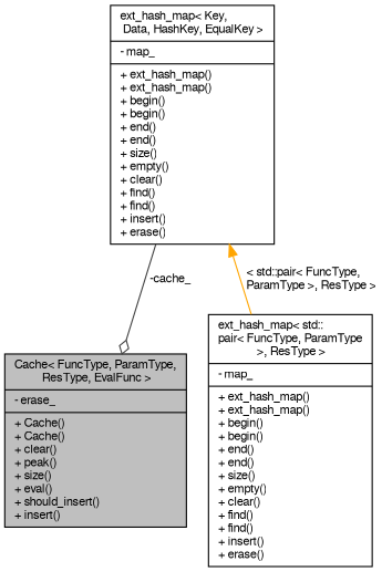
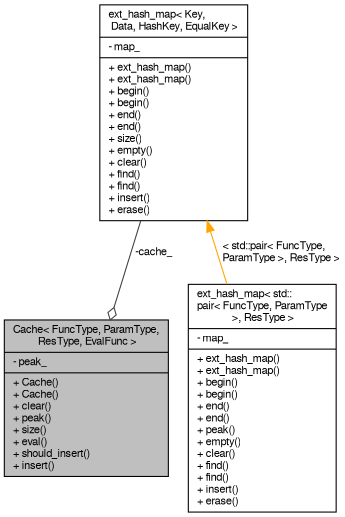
  digraph {
    node [color=black fillcolor=white fontname=FreeSans fontsize=10 shape=record style=filled]
    edge [fontname=FreeSans fontsize=10 labelfontname=FreeSans labelfontsize=10 style=solid]
-   n1 [fillcolor=grey75 fontcolor=black height=0.2 label="{Cache\< FuncType, ParamType,\l ResType, EvalFunc \>\n|- erase_\l|+ Cache()\l+ Cache()\l+ clear()\l+ peak()\l+ size()\l+ eval()\l+ should_insert()\l+ insert()\l}" width=0.4]
-   n2 [height=0.2 label="{ext_hash_map\< std::\lpair\< FuncType, ParamType\l \>, ResType \>\n|- map_\l|+ ext_hash_map()\l+ ext_hash_map()\l+ begin()\l+ begin()\l+ end()\l+ end()\l+ size()\l+ empty()\l+ clear()\l+ find()\l+ find()\l+ insert()\l+ erase()\l}" width=0.4]
+   n1 [fillcolor=grey75 fontcolor=black height=0.2 label="{Cache\< FuncType, ParamType,\l ResType, EvalFunc \>\n|- peak_\l|+ Cache()\l+ Cache()\l+ clear()\l+ peak()\l+ size()\l+ eval()\l+ should_insert()\l+ insert()\l}" width=0.4]
+   n2 [height=0.2 label="{ext_hash_map\< std::\lpair\< FuncType, ParamType\l \>, ResType \>\n|- map_\l|+ ext_hash_map()\l+ ext_hash_map()\l+ begin()\l+ begin()\l+ end()\l+ end()\l+ peak()\l+ empty()\l+ clear()\l+ find()\l+ find()\l+ insert()\l+ erase()\l}" width=0.4]
    n3 [height=0.2 label="{ext_hash_map\< Key,\l Data, HashKey, EqualKey \>\n|- map_\l|+ ext_hash_map()\l+ ext_hash_map()\l+ begin()\l+ begin()\l+ end()\l+ end()\l+ size()\l+ empty()\l+ clear()\l+ find()\l+ find()\l+ insert()\l+ erase()\l}" width=0.4]
    n3 -> n1 [arrowhead=odiamond color=grey25 label=" -cache_"]
    n3 -> n2 [color=orange dir=back label=" \< std::pair\< FuncType,\l ParamType \>, ResType \>"]
  }
